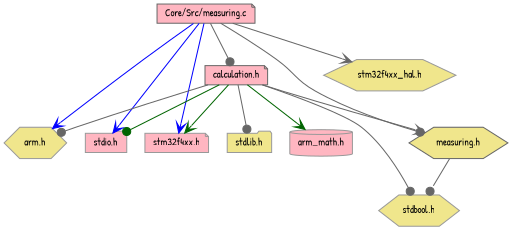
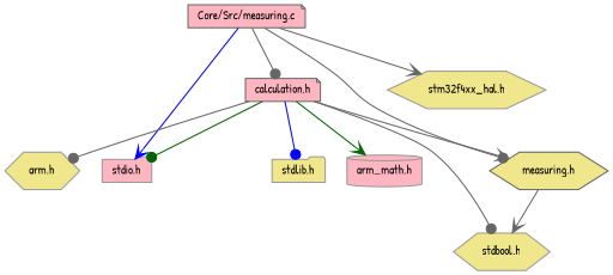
  digraph {
    fontname="Patrick Hand"
    node [color=grey60 fillcolor=lightpink fontname="Patrick Hand" fontsize=10 shape=hexagon style=filled]
    edge [arrowhead=vee color=gray40 fontname="Patrick Hand" fontsize=10 labelfontname=Helvetica labelfontsize=10 style=solid]
    n1 [color=gray40 fontcolor=black height=0.2 label="Core/Src/measuring.c" shape=note width=0.4]
    n2 [fillcolor=khaki height=0.2 label="arm.h" width=0.4]
    n3 [height=0.2 label="stdio.h" shape=folder width=0.4]
-   n4 [height=0.2 label="stm32f4xx.h" shape=note width=0.4]
    n5 [fillcolor=khaki height=0.2 label="stm32f4xx_hal.h" width=0.4]
    n6 [color=grey40 fillcolor=khaki height=0.2 label="measuring.h" width=0.4]
    n7 [color=grey40 height=0.2 label="calculation.h" shape=note width=0.4]
    n8 [fillcolor=khaki height=0.2 label="stdbool.h" width=0.4]
    n9 [fillcolor=khaki height=0.2 label="stdlib.h" shape=folder width=0.4]
    n10 [height=0.2 label="arm_math.h" shape=cylinder width=0.4]
-   n1 -> n2 [color=blue]
    n1 -> n3 [color=blue]
-   n1 -> n4 [color=blue]
    n1 -> n5
    n1 -> n6 [arrowhead=dot]
    n1 -> n7 [arrowhead=dot]
-   n6 -> n8 [arrowhead=dot]
+   n6 -> n8
    n7 -> n2 [arrowhead=dot]
    n7 -> n3 [arrowhead=dot color=darkgreen]
-   n7 -> n4 [color=darkgreen]
    n7 -> n6
    n7 -> n8 [arrowhead=dot]
-   n7 -> n9 [arrowhead=dot]
+   n7 -> n9 [arrowhead=dot color=blue]
    n7 -> n10 [color=darkgreen]
  }
